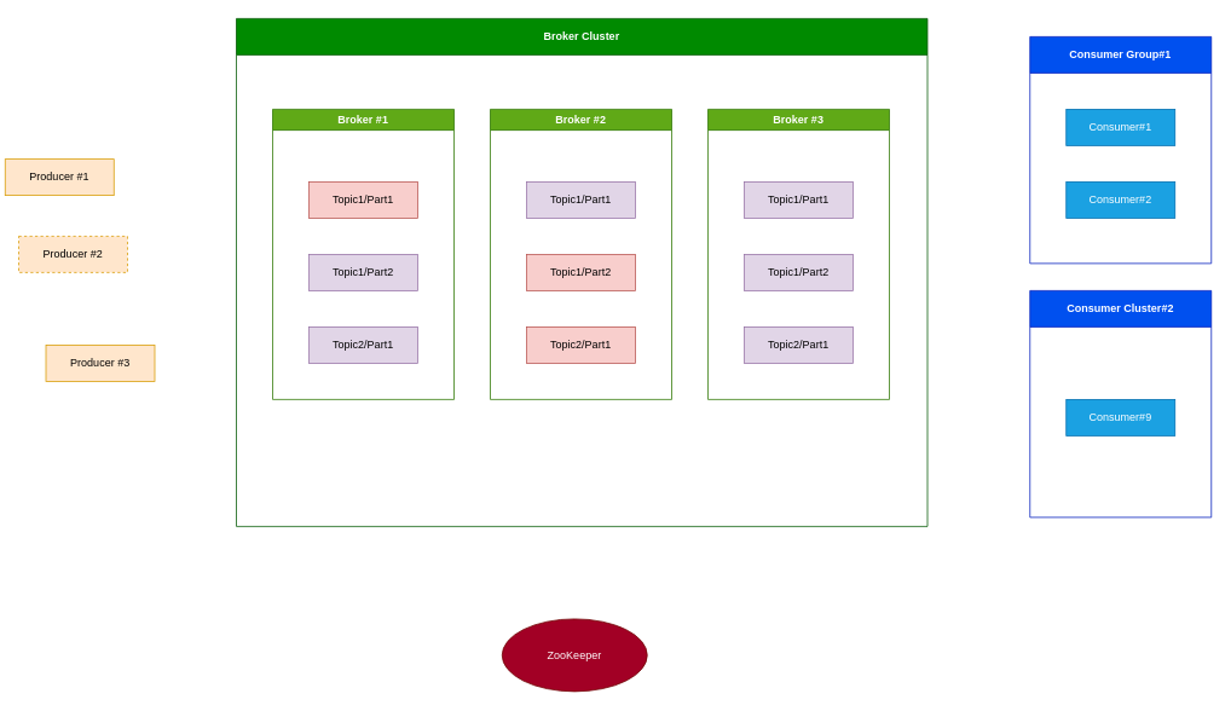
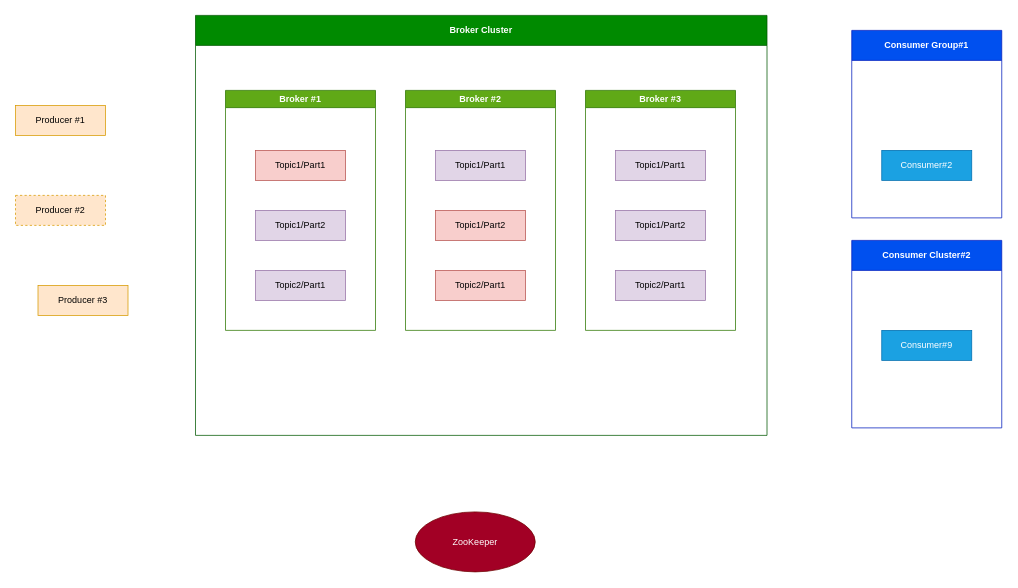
  <mxCell id="0" />
  <mxCell id="1" parent="0" />
- <mxCell id="2" value="Producer #1" style="rounded=0;whiteSpace=wrap;html=1;fillColor=#ffe6cc;strokeColor=#d79b00;" vertex="1" parent="1"><mxGeometry x="5" y="175" width="120" height="40" as="geometry" /></mxCell>
+ <mxCell id="2" value="Producer #1" style="rounded=0;whiteSpace=wrap;html=1;fillColor=#ffe6cc;strokeColor=#d79b00;" vertex="1" parent="1"><mxGeometry x="20" y="140" width="120" height="40" as="geometry" /></mxCell>
  <mxCell id="3" value="Producer #2" style="rounded=0;whiteSpace=wrap;html=1;fillColor=#ffe6cc;strokeColor=#d79b00;dashed=1;" vertex="1" parent="1"><mxGeometry x="20" y="260" width="120" height="40" as="geometry" /></mxCell>
  <mxCell id="4" value="Producer #3" style="rounded=0;whiteSpace=wrap;html=1;fillColor=#ffe6cc;strokeColor=#d79b00;" vertex="1" parent="1"><mxGeometry x="50" y="380" width="120" height="40" as="geometry" /></mxCell>
  <mxCell id="5" value="Broker Cluster" style="swimlane;whiteSpace=wrap;html=1;startSize=40;fillColor=#008a00;fontColor=#ffffff;strokeColor=#005700;" vertex="1" parent="1"><mxGeometry x="260" y="20" width="762" height="560" as="geometry" /></mxCell>
  <mxCell id="6" value="Broker #1" style="swimlane;whiteSpace=wrap;html=1;fillColor=#60a917;fontColor=#ffffff;strokeColor=#2D7600;" vertex="1" parent="5"><mxGeometry x="40" y="100" width="200" height="320" as="geometry" /></mxCell>
  <mxCell id="7" value="Topic1/Part1" style="rounded=0;whiteSpace=wrap;html=1;fillColor=#f8cecc;strokeColor=#b85450;" vertex="1" parent="6"><mxGeometry x="40" y="80" width="120" height="40" as="geometry" /></mxCell>
  <mxCell id="8" value="Topic1/Part2" style="rounded=0;whiteSpace=wrap;html=1;fillColor=#e1d5e7;strokeColor=#9673a6;" vertex="1" parent="6"><mxGeometry x="40" y="160" width="120" height="40" as="geometry" /></mxCell>
  <mxCell id="9" value="Topic2/Part1" style="rounded=0;whiteSpace=wrap;html=1;fillColor=#e1d5e7;strokeColor=#9673a6;" vertex="1" parent="6"><mxGeometry x="40" y="240" width="120" height="40" as="geometry" /></mxCell>
  <mxCell id="10" value="Broker #2" style="swimlane;whiteSpace=wrap;html=1;fillColor=#60a917;fontColor=#ffffff;strokeColor=#2D7600;" vertex="1" parent="5"><mxGeometry x="280" y="100" width="200" height="320" as="geometry" /></mxCell>
  <mxCell id="11" value="Topic1/Part1" style="rounded=0;whiteSpace=wrap;html=1;fillColor=#e1d5e7;strokeColor=#9673a6;" vertex="1" parent="10"><mxGeometry x="40" y="80" width="120" height="40" as="geometry" /></mxCell>
  <mxCell id="12" value="Topic1/Part2" style="rounded=0;whiteSpace=wrap;html=1;fillColor=#f8cecc;strokeColor=#b85450;" vertex="1" parent="10"><mxGeometry x="40" y="160" width="120" height="40" as="geometry" /></mxCell>
  <mxCell id="13" value="Topic2/Part1" style="rounded=0;whiteSpace=wrap;html=1;fillColor=#f8cecc;strokeColor=#b85450;" vertex="1" parent="10"><mxGeometry x="40" y="240" width="120" height="40" as="geometry" /></mxCell>
  <mxCell id="14" value="Broker #3" style="swimlane;whiteSpace=wrap;html=1;fillColor=#60a917;fontColor=#ffffff;strokeColor=#2D7600;" vertex="1" parent="5"><mxGeometry x="520" y="100" width="200" height="320" as="geometry" /></mxCell>
  <mxCell id="15" value="Topic1/Part1" style="rounded=0;whiteSpace=wrap;html=1;fillColor=#e1d5e7;strokeColor=#9673a6;" vertex="1" parent="14"><mxGeometry x="40" y="80" width="120" height="40" as="geometry" /></mxCell>
  <mxCell id="16" value="Topic1/Part2" style="rounded=0;whiteSpace=wrap;html=1;fillColor=#e1d5e7;strokeColor=#9673a6;" vertex="1" parent="14"><mxGeometry x="40" y="160" width="120" height="40" as="geometry" /></mxCell>
  <mxCell id="17" value="Topic2/Part1" style="rounded=0;whiteSpace=wrap;html=1;fillColor=#e1d5e7;strokeColor=#9673a6;" vertex="1" parent="14"><mxGeometry x="40" y="240" width="120" height="40" as="geometry" /></mxCell>
  <mxCell id="18" value="ZooKeeper" style="ellipse;whiteSpace=wrap;html=1;fillColor=#a20025;fontColor=#ffffff;strokeColor=#6F0000;" vertex="1" parent="1"><mxGeometry x="553" y="682" width="160" height="80" as="geometry" /></mxCell>
  <mxCell id="19" value="Consumer Group#1" style="swimlane;whiteSpace=wrap;html=1;startSize=40;fillColor=#0050ef;fontColor=#ffffff;strokeColor=#001DBC;" vertex="1" parent="1"><mxGeometry x="1135" y="40" width="200" height="250" as="geometry" /></mxCell>
- <mxCell id="20" value="Consumer#1" style="rounded=0;whiteSpace=wrap;html=1;fillColor=#1ba1e2;fontColor=#ffffff;strokeColor=#006EAF;" vertex="1" parent="19"><mxGeometry x="40" y="80" width="120" height="40" as="geometry" /></mxCell>
  <mxCell id="21" value="Consumer#2" style="rounded=0;whiteSpace=wrap;html=1;fillColor=#1ba1e2;fontColor=#ffffff;strokeColor=#006EAF;" vertex="1" parent="19"><mxGeometry x="40" y="160" width="120" height="40" as="geometry" /></mxCell>
  <mxCell id="22" value="Consumer Cluster#2" style="swimlane;whiteSpace=wrap;html=1;startSize=40;fillColor=#0050ef;fontColor=#ffffff;strokeColor=#001DBC;" vertex="1" parent="1"><mxGeometry x="1135" y="320" width="200" height="250" as="geometry" /></mxCell>
  <mxCell id="23" value="Consumer#9" style="rounded=0;whiteSpace=wrap;html=1;fillColor=#1ba1e2;fontColor=#ffffff;strokeColor=#006EAF;" vertex="1" parent="22"><mxGeometry x="40" y="120" width="120" height="40" as="geometry" /></mxCell>
